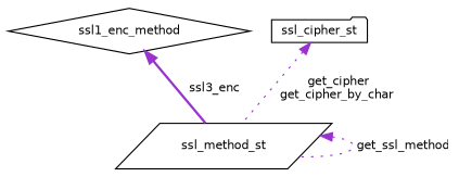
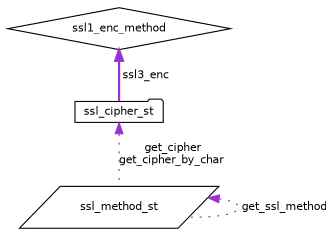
  digraph {
    node [color=black fillcolor=white fontname=Helvetica fontsize=10 style=filled]
    edge [color=darkorchid3 dir=back fontname=Helvetica fontsize=10 labelfontname=Helvetica labelfontsize=10 style=dotted]
    n1 [fontcolor=black height=0.2 label=ssl_method_st shape=parallelogram width=0.4]
    n2 [height=0.2 label=ssl1_enc_method shape=diamond width=0.4]
    n3 [height=0.2 label=ssl_cipher_st shape=folder width=0.4]
    n1 -> n1 [label=" get_ssl_method"]
-   n2 -> n1 [label=" ssl3_enc" style=bold]
+   n2 -> n3 [label=" ssl3_enc" style=bold]
    n3 -> n1 [label=" get_cipher\nget_cipher_by_char"]
  }
